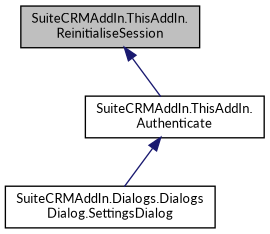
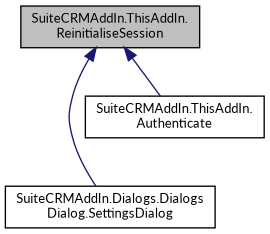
  digraph {
    fontname=Lato
    rankdir=TB
    node [color=black fillcolor=white fontname=Lato fontsize=10 shape=record style=filled]
    edge [color=midnightblue dir=back fontname=Lato fontsize=10 labelfontname=Helvetica labelfontsize=10 style=solid]
    n1 [fillcolor=grey75 fontcolor=black height=0.2 label="SuiteCRMAddIn.ThisAddIn.\lReinitialiseSession" width=0.4]
    n2 [height=0.2 label="SuiteCRMAddIn.Dialogs.Dialogs\lDialog.SettingsDialog" width=0.4]
    n3 [height=0.2 label="SuiteCRMAddIn.ThisAddIn.\lAuthenticate" width=0.4]
-   n3 -> n2
+   n1 -> n2
    n1 -> n3
  }
